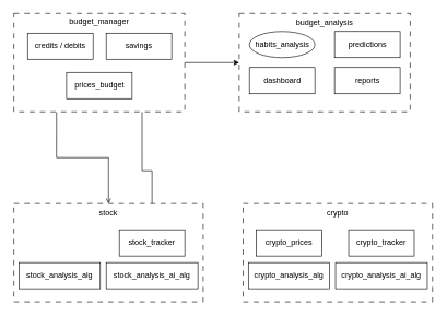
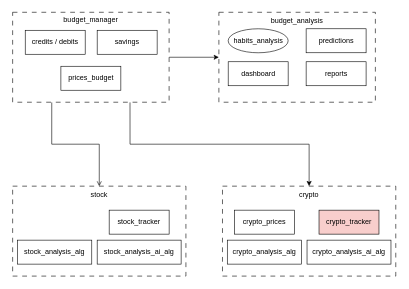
  <mxCell id="0" />
  <mxCell id="1" parent="0" />
  <mxCell id="2" value="budget_analysis" style="whiteSpace=wrap;html=1;align=center;verticalAlign=top;dashed=1;dashPattern=8 8;" vertex="1" parent="1"><mxGeometry x="364" y="20" width="261" height="150" as="geometry" /></mxCell>
  <mxCell id="3" style="edgeStyle=orthogonalEdgeStyle;rounded=0;orthogonalLoop=1;jettySize=auto;html=1;entryX=0;entryY=0.5;entryDx=0;entryDy=0;" edge="1" parent="1" source="6" target="2"><mxGeometry relative="1" as="geometry" /></mxCell>
  <mxCell id="4" style="edgeStyle=orthogonalEdgeStyle;rounded=0;orthogonalLoop=1;jettySize=auto;html=1;exitX=0.25;exitY=1;exitDx=0;exitDy=0;entryX=0.5;entryY=0;entryDx=0;entryDy=0;endArrow=open;" edge="1" parent="1" source="6" target="14"><mxGeometry relative="1" as="geometry" /></mxCell>
- <mxCell id="5" style="edgeStyle=orthogonalEdgeStyle;rounded=0;orthogonalLoop=1;jettySize=auto;html=1;exitX=0.75;exitY=1;exitDx=0;exitDy=0;" edge="1" parent="1" source="6" target="15"><mxGeometry relative="1" as="geometry" /></mxCell>
+ <mxCell id="5" style="edgeStyle=orthogonalEdgeStyle;rounded=0;orthogonalLoop=1;jettySize=auto;html=1;exitX=0.75;exitY=1;exitDx=0;exitDy=0;entryX=0.5;entryY=0;entryDx=0;entryDy=0;" edge="1" parent="1" source="6" target="18"><mxGeometry relative="1" as="geometry" /></mxCell>
  <mxCell id="6" value="&lt;p style=&quot;line-height: 100%; margin-top: 0px; margin-bottom: 20px;&quot;&gt;budget_manager&lt;/p&gt;" style="whiteSpace=wrap;html=1;align=center;verticalAlign=top;dashed=1;dashPattern=8 8;" vertex="1" parent="1"><mxGeometry x="20" y="20" width="261" height="150" as="geometry" /></mxCell>
  <mxCell id="7" value="credits / debits" style="rounded=0;whiteSpace=wrap;html=1;" vertex="1" parent="1"><mxGeometry x="41" y="50" width="100" height="40" as="geometry" /></mxCell>
  <mxCell id="8" value="predictions" style="rounded=0;whiteSpace=wrap;html=1;" vertex="1" parent="1"><mxGeometry x="509.5" y="47.5" width="100" height="40" as="geometry" /></mxCell>
  <mxCell id="9" value="habits_analysis" style="ellipse;whiteSpace=wrap;html=1;" vertex="1" parent="1"><mxGeometry x="379.5" y="47.5" width="100" height="40" as="geometry" /></mxCell>
  <mxCell id="10" value="savings&lt;span style=&quot;color: rgba(0, 0, 0, 0); font-family: monospace; font-size: 0px; text-align: start; text-wrap: nowrap;&quot;&gt;%3CmxGraphModel%3E%3Croot%3E%3CmxCell%20id%3D%220%22%2F%3E%3CmxCell%20id%3D%221%22%20parent%3D%220%22%2F%3E%3CmxCell%20id%3D%222%22%20value%3D%22credits%20%2F%20debits%22%20style%3D%22rounded%3D0%3BwhiteSpace%3Dwrap%3Bhtml%3D1%3B%22%20vertex%3D%221%22%20parent%3D%221%22%3E%3CmxGeometry%20x%3D%22270%22%20y%3D%22150%22%20width%3D%22100%22%20height%3D%2240%22%20as%3D%22geometry%22%2F%3E%3C%2FmxCell%3E%3C%2Froot%3E%3C%2FmxGraphModel%3E&lt;/span&gt;" style="rounded=0;whiteSpace=wrap;html=1;" vertex="1" parent="1"><mxGeometry x="161" y="50" width="100" height="40" as="geometry" /></mxCell>
  <mxCell id="11" value="prices_budget" style="rounded=0;whiteSpace=wrap;html=1;" vertex="1" parent="1"><mxGeometry x="100.5" y="110" width="100" height="40" as="geometry" /></mxCell>
  <mxCell id="12" value="dashboard" style="rounded=0;whiteSpace=wrap;html=1;" vertex="1" parent="1"><mxGeometry x="379.5" y="102.5" width="100" height="40" as="geometry" /></mxCell>
  <mxCell id="13" value="reports" style="rounded=0;whiteSpace=wrap;html=1;" vertex="1" parent="1"><mxGeometry x="509.5" y="102.5" width="100" height="40" as="geometry" /></mxCell>
  <mxCell id="14" value="stock" style="whiteSpace=wrap;html=1;align=center;verticalAlign=top;dashed=1;dashPattern=8 8;" vertex="1" parent="1"><mxGeometry x="20" y="310" width="289" height="150" as="geometry" /></mxCell>
  <mxCell id="15" value="stock_tracker" style="rounded=0;whiteSpace=wrap;html=1;" vertex="1" parent="1"><mxGeometry x="181" y="350" width="100" height="40" as="geometry" /></mxCell>
  <mxCell id="16" value="stock_analysis_alg" style="rounded=0;whiteSpace=wrap;html=1;" vertex="1" parent="1"><mxGeometry x="28" y="400" width="124" height="40" as="geometry" /></mxCell>
  <mxCell id="17" value="stock_analysis_ai_alg" style="rounded=0;whiteSpace=wrap;html=1;" vertex="1" parent="1"><mxGeometry x="161" y="400" width="140" height="40" as="geometry" /></mxCell>
  <mxCell id="18" value="crypto" style="whiteSpace=wrap;html=1;align=center;verticalAlign=top;dashed=1;dashPattern=8 8;" vertex="1" parent="1"><mxGeometry x="370" y="310" width="289" height="150" as="geometry" /></mxCell>
- <mxCell id="19" value="crypto_tracker" style="rounded=0;whiteSpace=wrap;html=1;" vertex="1" parent="1"><mxGeometry x="531" y="350" width="100" height="40" as="geometry" /></mxCell>
+ <mxCell id="19" value="crypto_tracker" style="rounded=0;whiteSpace=wrap;html=1;fillColor=#f8cecc;" vertex="1" parent="1"><mxGeometry x="531" y="350" width="100" height="40" as="geometry" /></mxCell>
  <mxCell id="20" value="crypto_analysis_alg" style="rounded=0;whiteSpace=wrap;html=1;" vertex="1" parent="1"><mxGeometry x="378" y="400" width="124" height="40" as="geometry" /></mxCell>
  <mxCell id="21" value="crypto_prices" style="rounded=0;whiteSpace=wrap;html=1;" vertex="1" parent="1"><mxGeometry x="390" y="350" width="100" height="40" as="geometry" /></mxCell>
  <mxCell id="22" value="crypto_analysis_ai_alg" style="rounded=0;whiteSpace=wrap;html=1;" vertex="1" parent="1"><mxGeometry x="511" y="400" width="140" height="40" as="geometry" /></mxCell>
